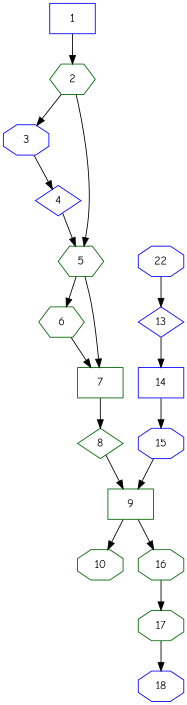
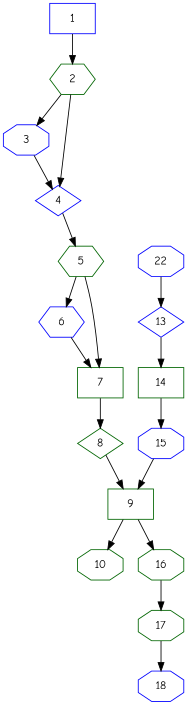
  digraph {
    fontname="Comic Neue"
    node [color=darkgreen fontname="Comic Neue" shape=octagon]
    edge [fontname="Comic Neue"]
    1 [color=blue shape=box]
    2 [shape=hexagon]
    3 [color=blue]
    4 [color=blue shape=diamond]
    5 [shape=hexagon]
-   6 [shape=hexagon]
+   6 [color=blue shape=hexagon]
    7 [shape=box]
    8 [shape=diamond]
    9 [shape=box]
    10
    16
    17
    n13 [color=blue label=22]
    13 [color=blue shape=diamond]
-   14 [color=blue shape=box]
+   14 [shape=box]
    15 [color=blue]
    18 [color=blue]
    1 -> 2
    2 -> 3
-   2 -> 5
+   2 -> 4
    3 -> 4
    4 -> 5
    5 -> 6
    5 -> 7
    6 -> 7
    7 -> 8
    8 -> 9
    9 -> 10
    9 -> 16
    16 -> 17
    17 -> 18
    n13 -> 13
    13 -> 14
    14 -> 15
    15 -> 9
  }
